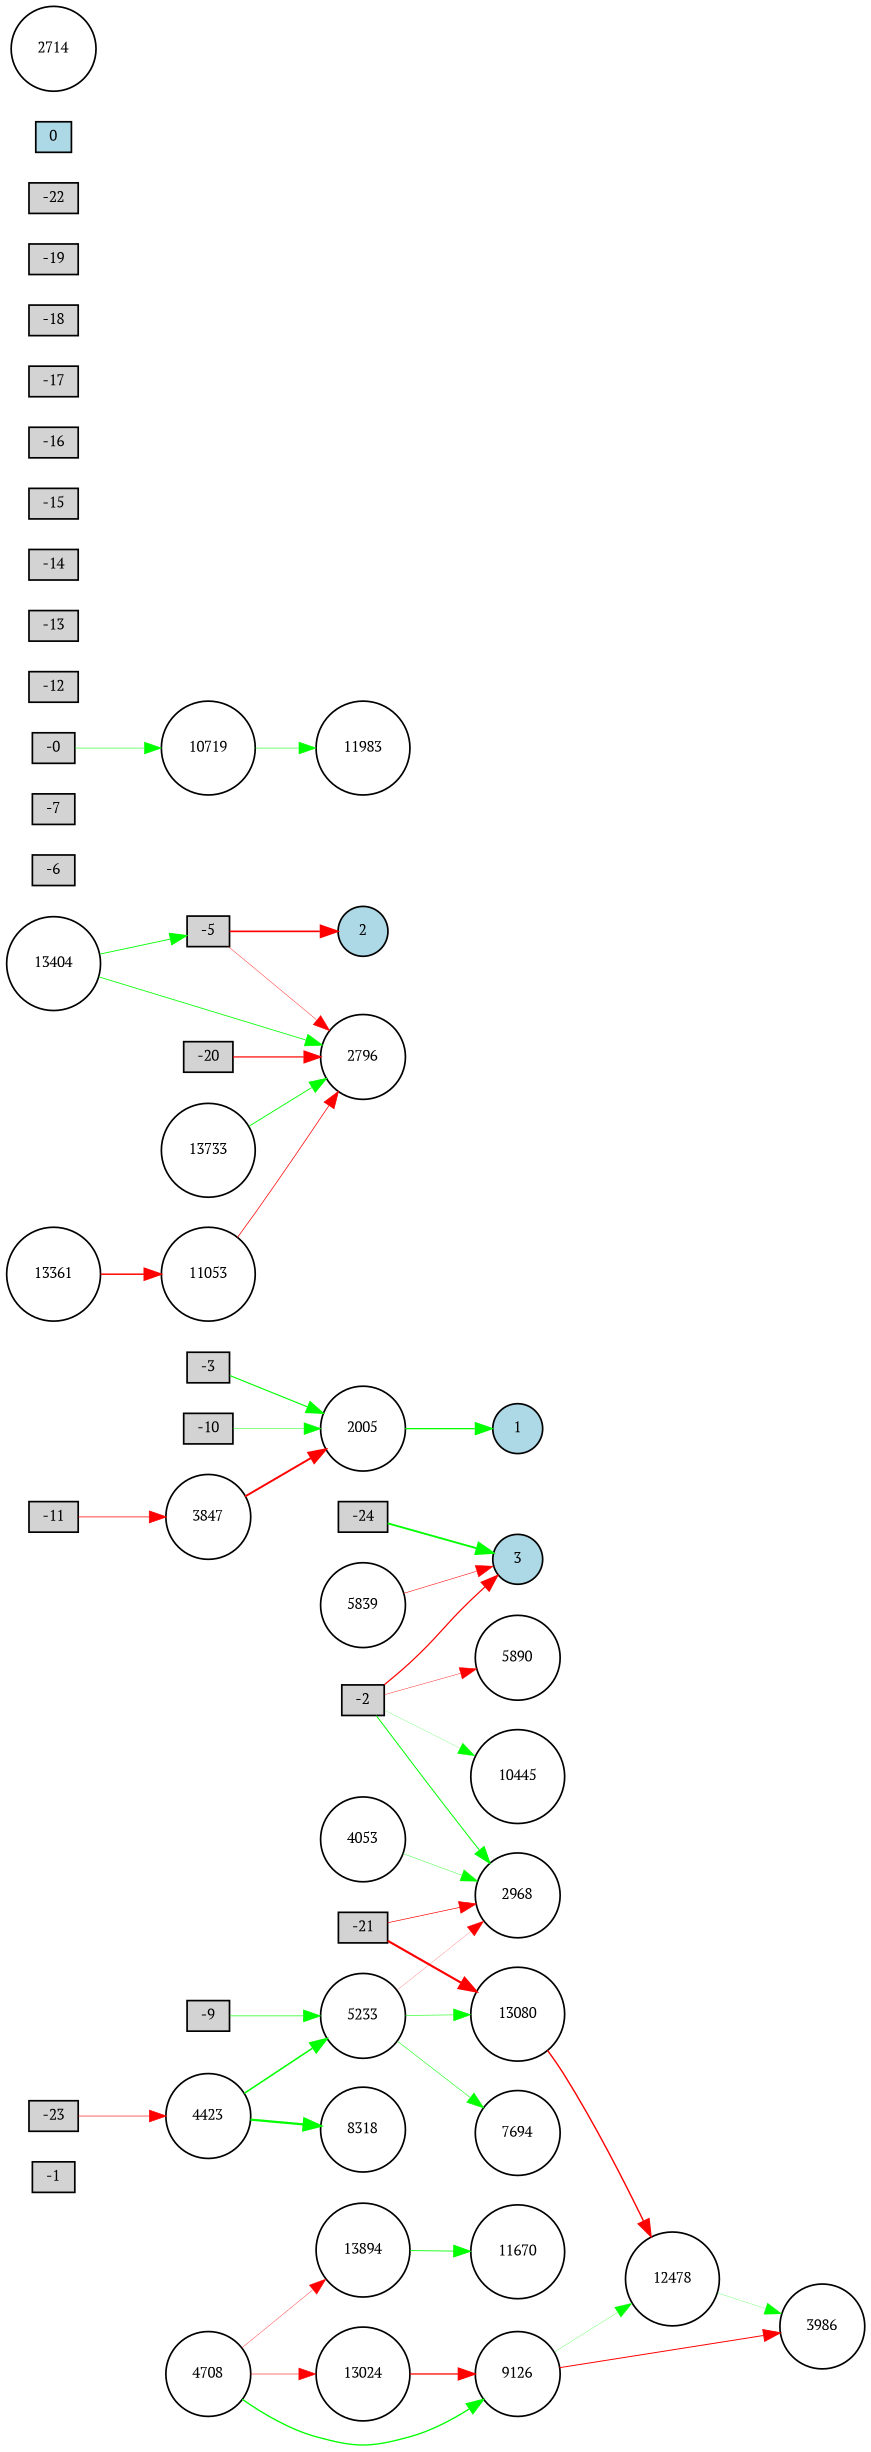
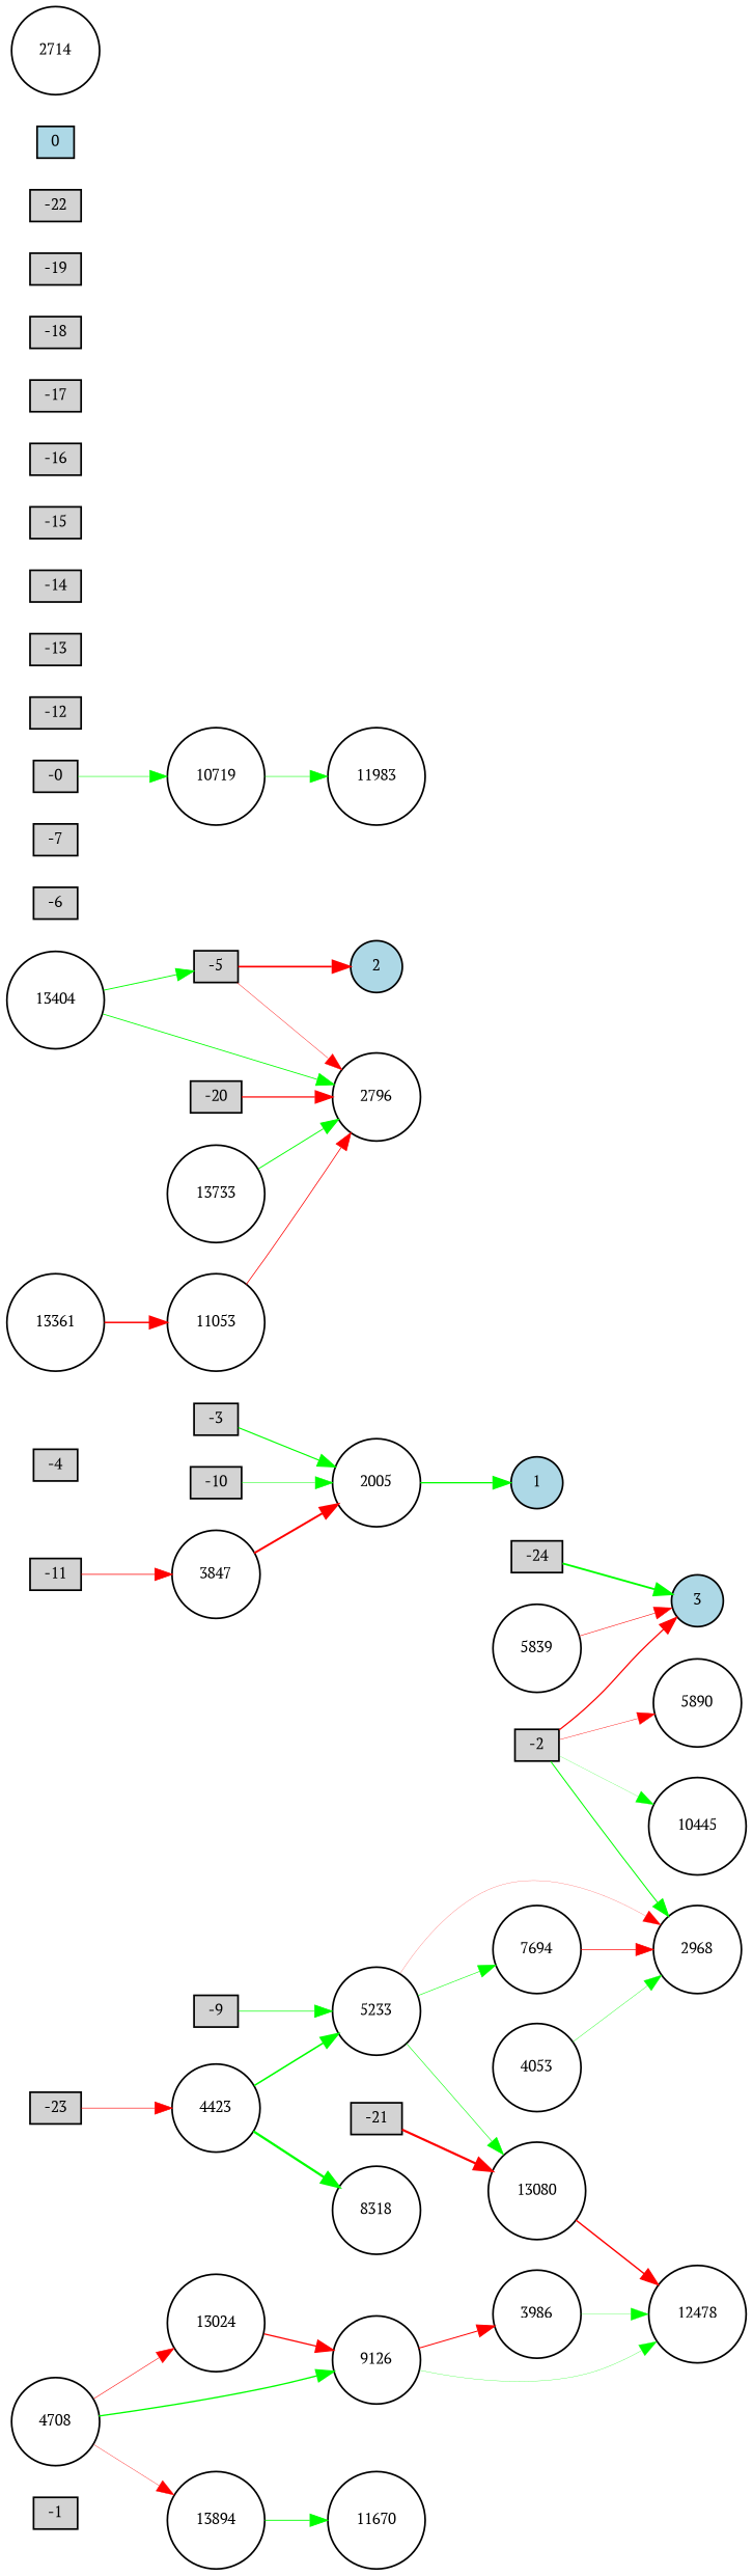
  digraph {
    fontname="PT Serif"
    rankdir=LR
    node [fillcolor=white fontname="PT Serif" fontsize=9 shape=circle style=filled]
    edge [color=green fontname="PT Serif" style=solid]
    -1 [fillcolor=lightgray height=0.2 shape=box width=0.2]
    -2 [fillcolor=lightgray height=0.2 shape=box width=0.2]
    3 [fillcolor=lightblue height=0.2 width=0.2]
    5890 [height=0.2 width=0.2]
    2968 [height=0.2 width=0.2]
    10445 [height=0.2 width=0.2]
    -3 [fillcolor=lightgray height=0.2 shape=box width=0.2]
    2005 [height=0.2 width=0.2]
    1 [fillcolor=lightblue height=0.2 width=0.2]
+   -4 [fillcolor=lightgray height=0.2 shape=box width=0.2]
    -5 [fillcolor=lightgray height=0.2 shape=box width=0.2]
    2 [fillcolor=lightblue height=0.2 width=0.2]
    2796 [height=0.2 width=0.2]
    13404 [height=0.2 width=0.2]
    -6 [fillcolor=lightgray height=0.2 shape=box width=0.2]
    -7 [fillcolor=lightgray height=0.2 shape=box width=0.2]
    n17 [fillcolor=lightgray height=0.2 label=-0 shape=box width=0.2]
    10719 [height=0.2 width=0.2]
    n19 [height=0.2 label=11983 width=0.2]
    -9 [fillcolor=lightgray height=0.2 shape=box width=0.2]
    5233 [height=0.2 width=0.2]
    13080 [height=0.2 width=0.2]
    7694 [height=0.2 width=0.2]
    -10 [fillcolor=lightgray height=0.2 shape=box width=0.2]
    -11 [fillcolor=lightgray height=0.2 shape=box width=0.2]
    3847 [height=0.2 width=0.2]
    -12 [fillcolor=lightgray height=0.2 shape=box width=0.2]
    -13 [fillcolor=lightgray height=0.2 shape=box width=0.2]
    -14 [fillcolor=lightgray height=0.2 shape=box width=0.2]
    -15 [fillcolor=lightgray height=0.2 shape=box width=0.2]
    -16 [fillcolor=lightgray height=0.2 shape=box width=0.2]
    -17 [fillcolor=lightgray height=0.2 shape=box width=0.2]
    -18 [fillcolor=lightgray height=0.2 shape=box width=0.2]
    -19 [fillcolor=lightgray height=0.2 shape=box width=0.2]
    -20 [fillcolor=lightgray height=0.2 shape=box width=0.2]
    -21 [fillcolor=lightgray height=0.2 shape=box width=0.2]
    12478 [height=0.2 width=0.2]
    -22 [fillcolor=lightgray height=0.2 shape=box width=0.2]
    -23 [fillcolor=lightgray height=0.2 shape=box width=0.2]
    4423 [height=0.2 width=0.2]
    8318 [height=0.2 width=0.2]
    -24 [fillcolor=lightgray height=0.2 shape=box width=0.2]
    0 [fillcolor=lightblue height=0.2 shape=box width=0.2]
    3986 [height=0.2 width=0.2]
    11670 [height=0.2 width=0.2]
    2714 [height=0.2 width=0.2]
    13733 [height=0.2 width=0.2]
    9126 [height=0.2 width=0.2]
    11053 [height=0.2 width=0.2]
    13361 [height=0.2 width=0.2]
    13894 [height=0.2 width=0.2]
    5839 [height=0.2 width=0.2]
    4053 [height=0.2 width=0.2]
    13024 [height=0.2 width=0.2]
    4708 [height=0.2 width=0.2]
    -2 -> 3 [color=red penwidth=0.7125113576861143]
    -2 -> 5890 [color=red penwidth=0.2335224206196665]
    -2 -> 2968 [penwidth=0.5816617895896515]
    -2 -> 10445 [penwidth=0.12593454993790618]
    -3 -> 2005 [penwidth=0.6582144615178752]
    2005 -> 1 [penwidth=0.7464578970314043]
    -5 -> 2 [color=red penwidth=0.9949244743846438]
    -5 -> 2796 [color=red penwidth=0.23472483756752544]
    13404 -> -5 [penwidth=0.5161100637150624]
    13404 -> 2796 [penwidth=0.4755660068992634]
    n17 -> 10719 [penwidth=0.3016034338725887]
    10719 -> n19 [penwidth=0.3183791029273184]
    -9 -> 5233 [penwidth=0.4154652241564051]
    5233 -> 2968 [color=red penwidth=0.11577070998022575]
    5233 -> 13080 [penwidth=0.32735453728378583]
    5233 -> 7694 [penwidth=0.3203287966629702]
    13080 -> 12478 [color=red penwidth=0.821310194002532]
-   -21 -> 2968 [color=red penwidth=0.3950257082640549]
+   7694 -> 2968 [color=red penwidth=0.3950257082640549]
    -10 -> 2005 [penwidth=0.29833519061368746]
    -11 -> 3847 [color=red penwidth=0.4504528782848102]
    3847 -> 2005 [color=red penwidth=1.135477242951196]
    -20 -> 2796 [color=red penwidth=0.6852691775024751]
    -21 -> 13080 [color=red penwidth=1.2618381645440657]
-   12478 -> 3986 [penwidth=0.1474881415242184]
+   3986 -> 12478 [penwidth=0.1474881415242184]
    -23 -> 4423 [color=red penwidth=0.35736822060463125]
    4423 -> 5233 [penwidth=0.9133251014917351]
    4423 -> 8318 [penwidth=1.3158675203207482]
    -24 -> 3 [penwidth=1.0834172456826874]
    13733 -> 2796 [penwidth=0.5302654250427429]
    9126 -> 12478 [penwidth=0.15918207228709802]
    9126 -> 3986 [color=red penwidth=0.5772698290996874]
    11053 -> 2796 [color=red penwidth=0.4306645127215766]
    13361 -> 11053 [color=red penwidth=0.8816841148995694]
    13894 -> 11670 [penwidth=0.5022990661480132]
    5839 -> 3 [color=red penwidth=0.3138764968652856]
    4053 -> 2968 [penwidth=0.21697656994776607]
    13024 -> 9126 [color=red penwidth=0.7420605704003901]
    4708 -> 9126 [penwidth=0.779312539717702]
    4708 -> 13894 [color=red penwidth=0.20631066213140917]
    4708 -> 13024 [color=red penwidth=0.31781086755517374]
  }
